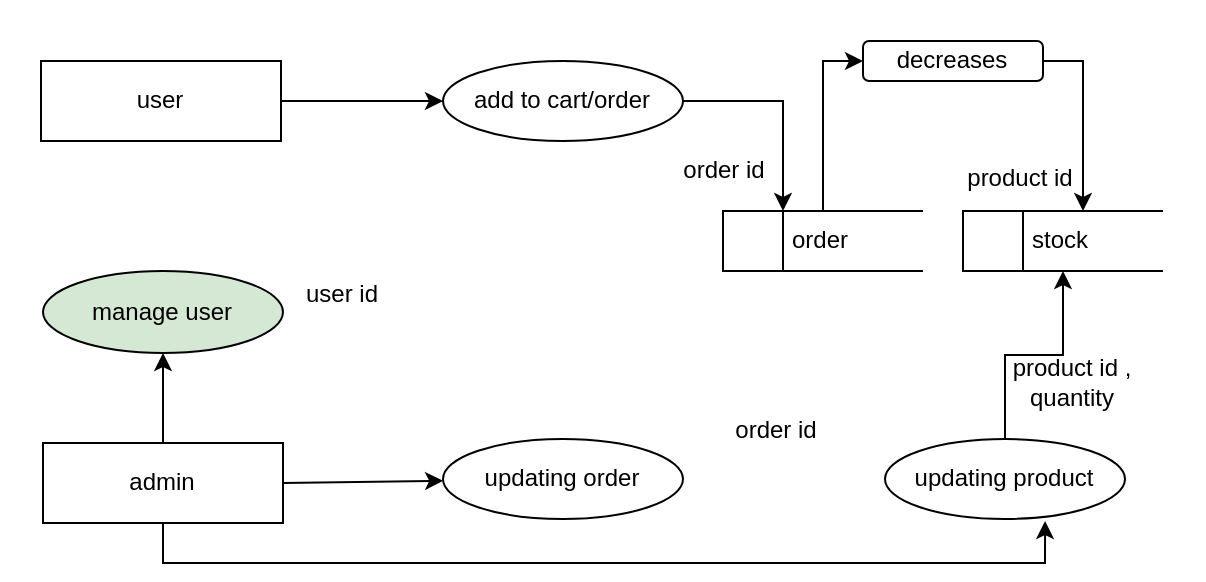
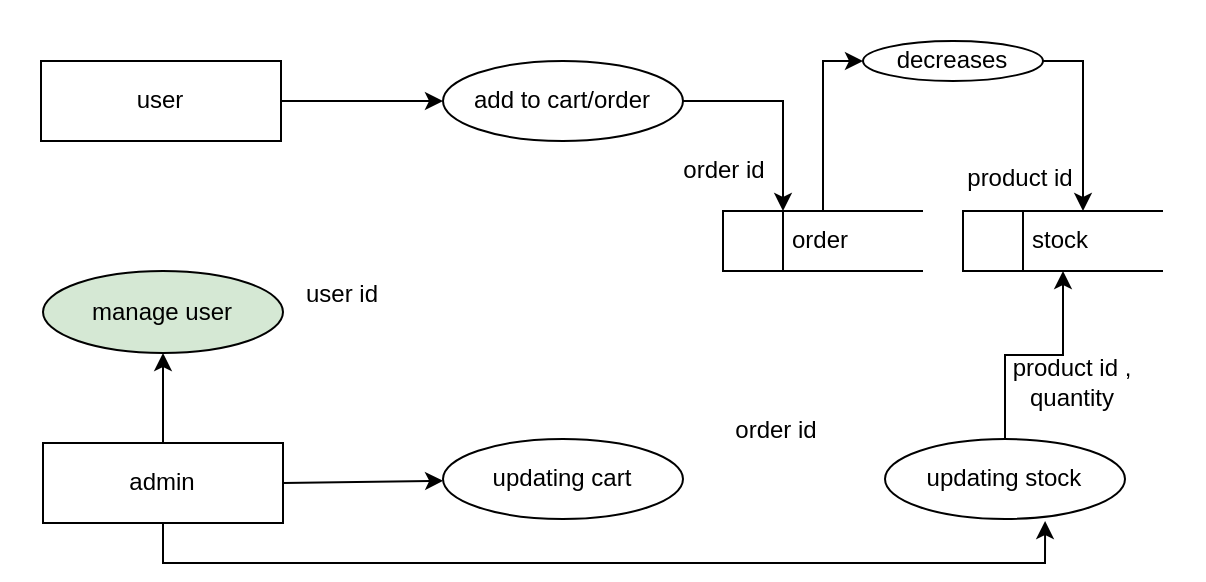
  <mxCell id="0" />
  <mxCell id="1" parent="0" />
  <mxCell id="2" style="rounded=0;orthogonalLoop=1;jettySize=auto;html=1;exitX=1;exitY=0.5;exitDx=0;exitDy=0;" parent="1" source="3" target="8" edge="1"><mxGeometry relative="1" as="geometry" /></mxCell>
  <mxCell id="3" value="user" style="rounded=0;whiteSpace=wrap;html=1;" parent="1" vertex="1"><mxGeometry x="20" y="30" width="120" height="40" as="geometry" /></mxCell>
  <mxCell id="4" style="rounded=0;orthogonalLoop=1;jettySize=auto;html=1;exitX=1;exitY=0.5;exitDx=0;exitDy=0;" parent="1" source="6" target="9" edge="1"><mxGeometry relative="1" as="geometry" /></mxCell>
  <mxCell id="5" style="edgeStyle=orthogonalEdgeStyle;rounded=0;orthogonalLoop=1;jettySize=auto;html=1;exitX=0.5;exitY=0;exitDx=0;exitDy=0;" parent="1" source="6" target="12" edge="1"><mxGeometry relative="1" as="geometry" /></mxCell>
  <mxCell id="6" value="admin" style="rounded=0;whiteSpace=wrap;html=1;" parent="1" vertex="1"><mxGeometry x="21" y="221" width="120" height="40" as="geometry" /></mxCell>
  <mxCell id="7" style="edgeStyle=orthogonalEdgeStyle;rounded=0;orthogonalLoop=1;jettySize=auto;html=1;exitX=1;exitY=0.5;exitDx=0;exitDy=0;" parent="1" source="8" target="11" edge="1"><mxGeometry relative="1" as="geometry"><Array as="points"><mxPoint x="391" y="50" /></Array></mxGeometry></mxCell>
  <mxCell id="8" value="add to cart/order" style="ellipse;whiteSpace=wrap;html=1;" parent="1" vertex="1"><mxGeometry x="221" y="30" width="120" height="40" as="geometry" /></mxCell>
- <mxCell id="9" value="updating order" style="ellipse;whiteSpace=wrap;html=1;" parent="1" vertex="1"><mxGeometry x="221" y="219" width="120" height="40" as="geometry" /></mxCell>
+ <mxCell id="9" value="updating cart" style="ellipse;whiteSpace=wrap;html=1;" parent="1" vertex="1"><mxGeometry x="221" y="219" width="120" height="40" as="geometry" /></mxCell>
  <mxCell id="10" style="edgeStyle=orthogonalEdgeStyle;rounded=0;orthogonalLoop=1;jettySize=auto;html=1;exitX=0.5;exitY=0;exitDx=0;exitDy=0;entryX=0;entryY=0.5;entryDx=0;entryDy=0;" edge="1" parent="1" source="11" target="23"><mxGeometry relative="1" as="geometry" /></mxCell>
  <mxCell id="11" value="&lt;span style=&quot;white-space: pre;&quot;&gt;&#09;&lt;/span&gt;&amp;nbsp;order" style="html=1;dashed=0;whiteSpace=wrap;shape=mxgraph.dfd.dataStoreID;align=left;spacingLeft=3;points=[[0,0],[0.5,0],[1,0],[0,0.5],[1,0.5],[0,1],[0.5,1],[1,1]];" parent="1" vertex="1"><mxGeometry x="361" y="105" width="100" height="30" as="geometry" /></mxCell>
  <mxCell id="12" value="manage user" style="ellipse;whiteSpace=wrap;html=1;fillColor=#d5e8d4;" parent="1" vertex="1"><mxGeometry x="21" y="135" width="120" height="41" as="geometry" /></mxCell>
  <mxCell id="13" value="&lt;span style=&quot;white-space: pre;&quot;&gt;&#09;&lt;/span&gt;&amp;nbsp;stock" style="html=1;dashed=0;whiteSpace=wrap;shape=mxgraph.dfd.dataStoreID;align=left;spacingLeft=3;points=[[0,0],[0.5,0],[1,0],[0,0.5],[1,0.5],[0,1],[0.5,1],[1,1]];" parent="1" vertex="1"><mxGeometry x="481" y="105" width="100" height="30" as="geometry" /></mxCell>
  <mxCell id="14" style="edgeStyle=orthogonalEdgeStyle;rounded=0;orthogonalLoop=1;jettySize=auto;html=1;exitX=0.5;exitY=0;exitDx=0;exitDy=0;" parent="1" source="15" target="13" edge="1"><mxGeometry relative="1" as="geometry" /></mxCell>
- <mxCell id="15" value="updating product" style="ellipse;whiteSpace=wrap;html=1;" parent="1" vertex="1"><mxGeometry x="442" y="219" width="120" height="40" as="geometry" /></mxCell>
+ <mxCell id="15" value="updating stock" style="ellipse;whiteSpace=wrap;html=1;" parent="1" vertex="1"><mxGeometry x="442" y="219" width="120" height="40" as="geometry" /></mxCell>
  <mxCell id="16" style="edgeStyle=orthogonalEdgeStyle;rounded=0;orthogonalLoop=1;jettySize=auto;html=1;exitX=0.5;exitY=1;exitDx=0;exitDy=0;entryX=0.667;entryY=1.025;entryDx=0;entryDy=0;entryPerimeter=0;" parent="1" source="6" target="15" edge="1"><mxGeometry relative="1" as="geometry" /></mxCell>
  <mxCell id="17" value="order id" style="text;strokeColor=none;align=center;fillColor=none;html=1;verticalAlign=middle;whiteSpace=wrap;rounded=0;" parent="1" vertex="1"><mxGeometry x="332" y="70" width="60" height="30" as="geometry" /></mxCell>
  <mxCell id="18" value="product id" style="text;strokeColor=none;align=center;fillColor=none;html=1;verticalAlign=middle;whiteSpace=wrap;rounded=0;" parent="1" vertex="1"><mxGeometry x="465" y="74" width="90" height="30" as="geometry" /></mxCell>
  <mxCell id="19" value="user id" style="text;strokeColor=none;align=center;fillColor=none;html=1;verticalAlign=middle;whiteSpace=wrap;rounded=0;" parent="1" vertex="1"><mxGeometry x="141" y="132" width="60" height="30" as="geometry" /></mxCell>
  <mxCell id="20" value="order id" style="text;strokeColor=none;align=center;fillColor=none;html=1;verticalAlign=middle;whiteSpace=wrap;rounded=0;" parent="1" vertex="1"><mxGeometry x="358" y="200" width="60" height="30" as="geometry" /></mxCell>
  <mxCell id="21" value="product id , quantity" style="text;strokeColor=none;align=center;fillColor=none;html=1;verticalAlign=middle;whiteSpace=wrap;rounded=0;" parent="1" vertex="1"><mxGeometry x="491" y="176" width="90" height="30" as="geometry" /></mxCell>
  <mxCell id="22" style="edgeStyle=orthogonalEdgeStyle;rounded=0;orthogonalLoop=1;jettySize=auto;html=1;exitX=1;exitY=0.5;exitDx=0;exitDy=0;" edge="1" parent="1" source="23" target="13"><mxGeometry relative="1" as="geometry"><Array as="points"><mxPoint x="541" y="30" /></Array></mxGeometry></mxCell>
- <mxCell id="23" value="decreases" style="whiteSpace=wrap;html=1;rounded=1;" vertex="1" parent="1"><mxGeometry x="431" y="20" width="90" height="20" as="geometry" /></mxCell>
+ <mxCell id="23" value="decreases" style="ellipse;whiteSpace=wrap;html=1;" vertex="1" parent="1"><mxGeometry x="431" y="20" width="90" height="20" as="geometry" /></mxCell>
